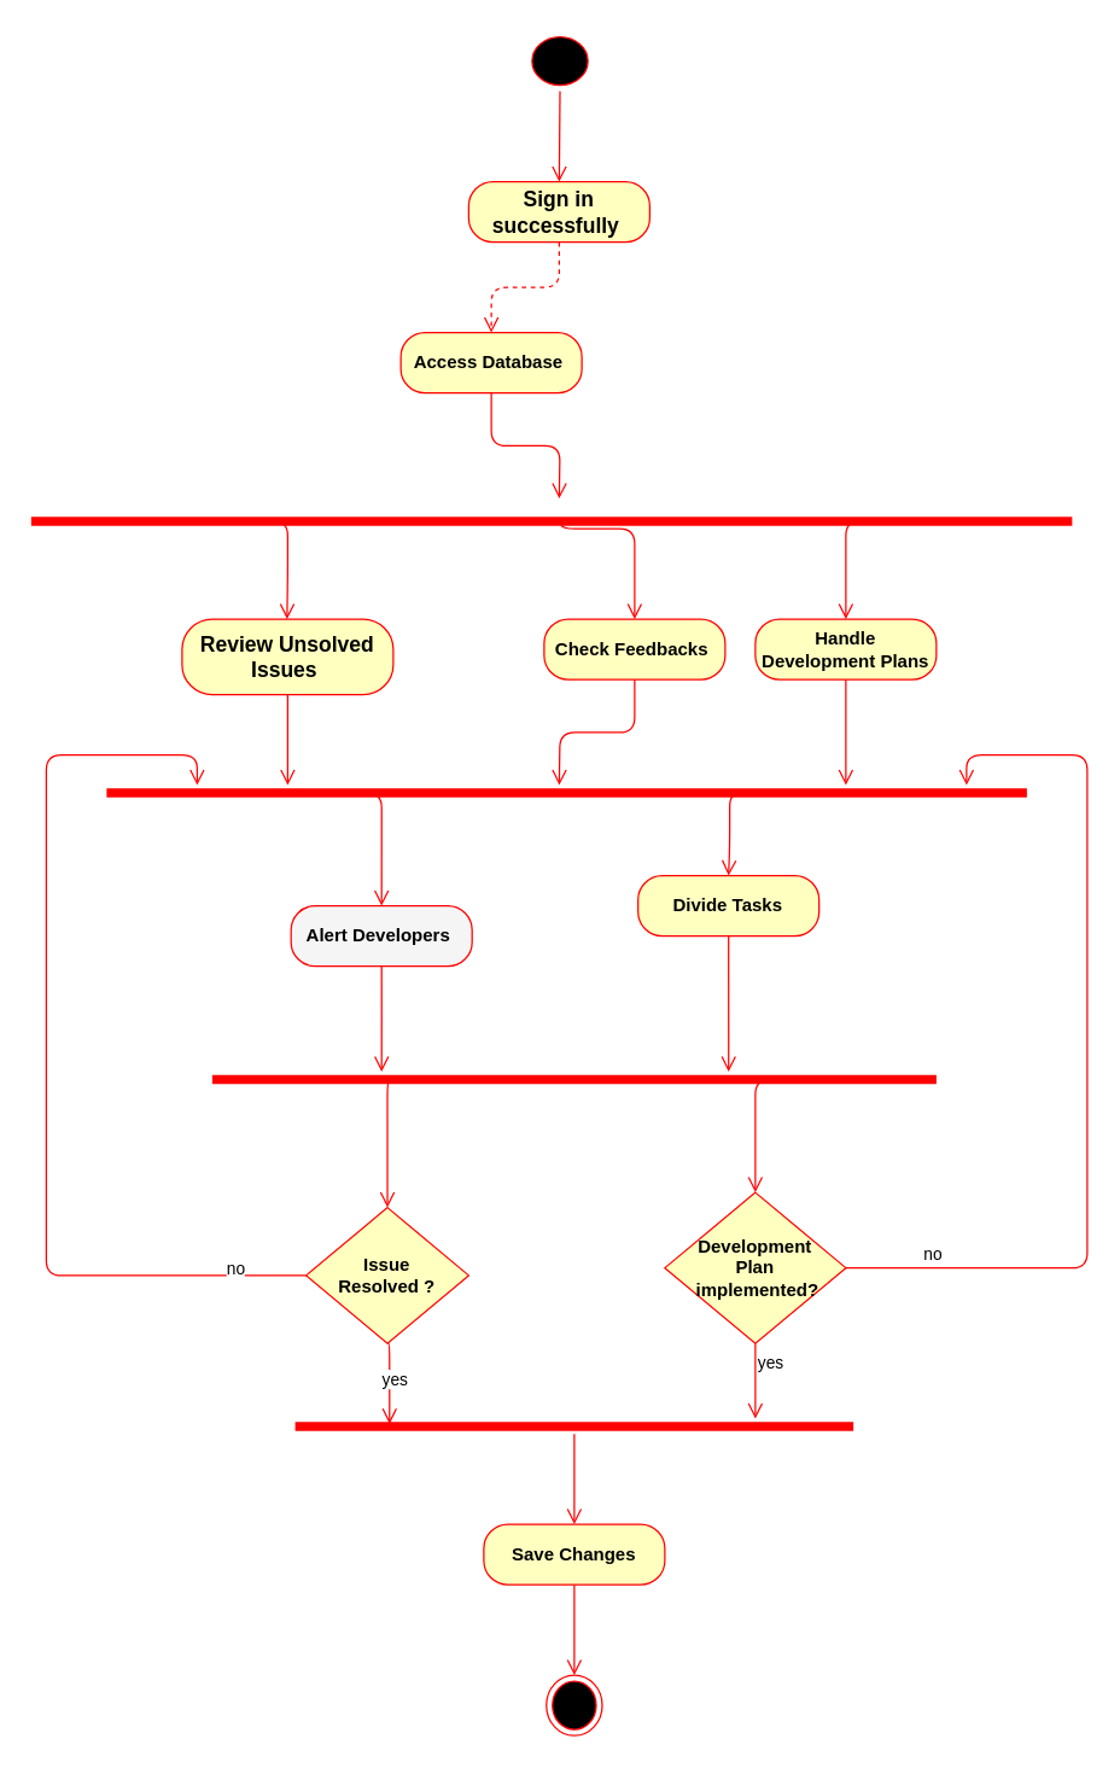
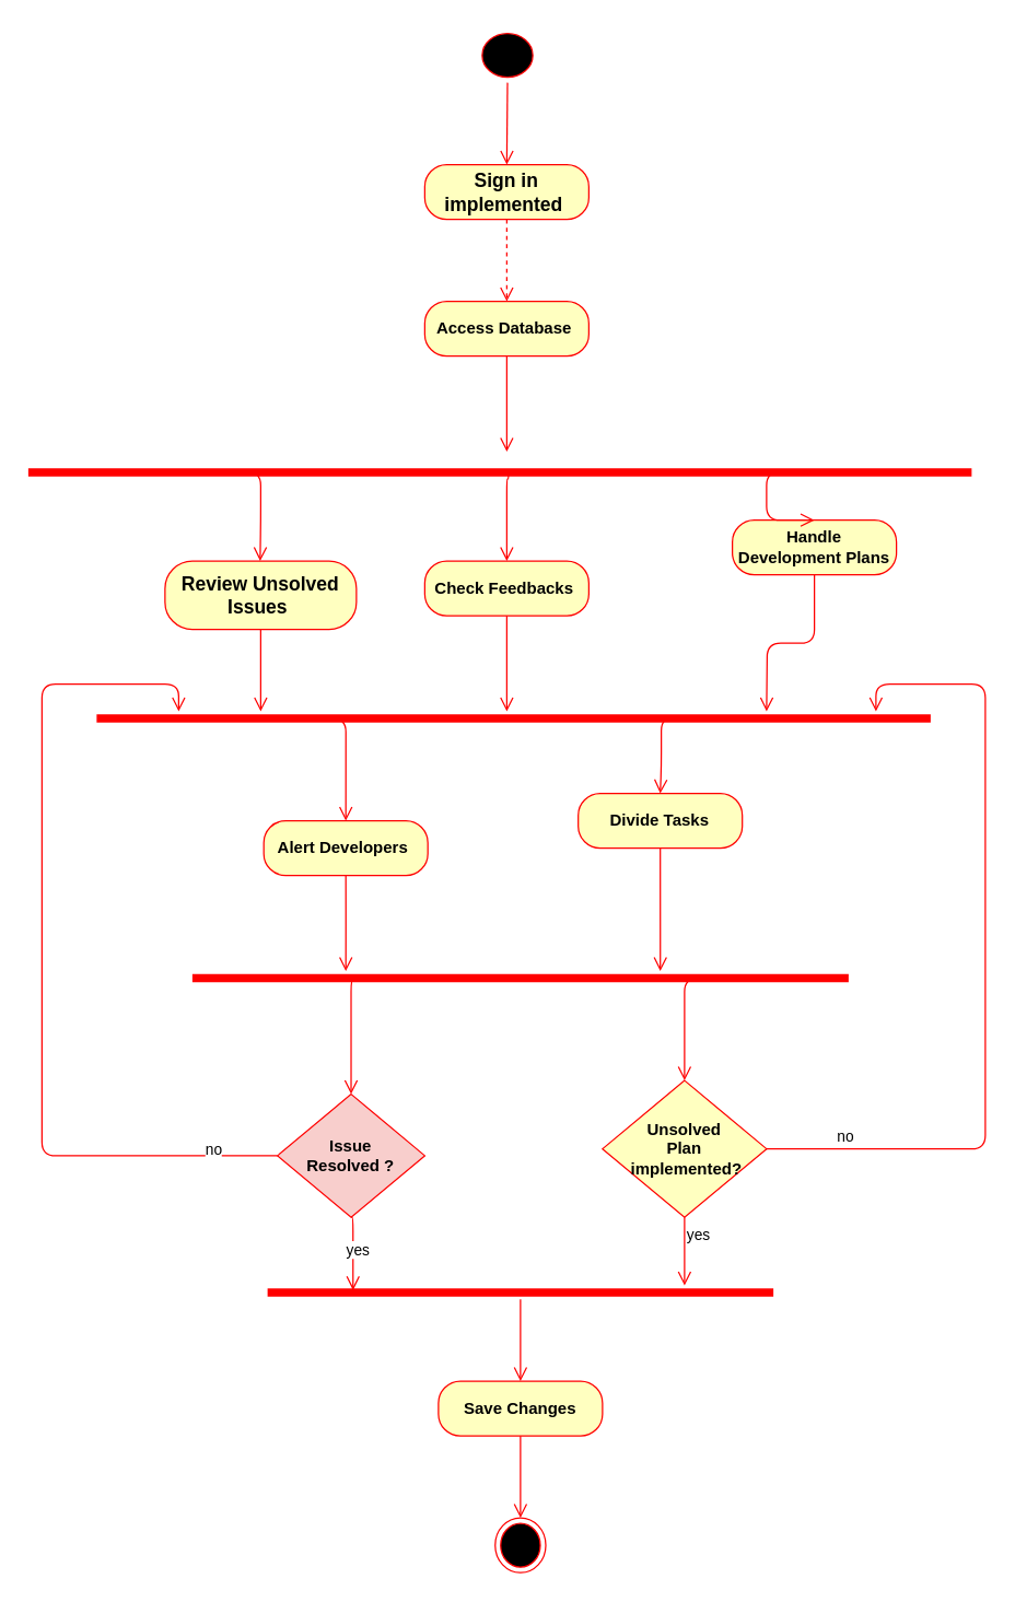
  <mxCell id="0" />
  <mxCell id="1" parent="0" />
  <mxCell id="2" value="" style="ellipse;html=1;shape=startState;fillColor=#000000;strokeColor=#ff0000;" vertex="1" parent="1"><mxGeometry x="348" y="20" width="45" height="40" as="geometry" /></mxCell>
  <mxCell id="3" value="" style="edgeStyle=orthogonalEdgeStyle;html=1;verticalAlign=bottom;endArrow=open;endSize=8;strokeColor=#ff0000;" edge="1" parent="1" source="2"><mxGeometry relative="1" as="geometry"><mxPoint x="370" y="120" as="targetPoint" /></mxGeometry></mxCell>
- <mxCell id="4" value="&lt;b&gt;&lt;font style=&quot;font-size: 14px&quot;&gt;Sign in successfully&amp;nbsp;&lt;/font&gt;&lt;/b&gt;" style="rounded=1;whiteSpace=wrap;html=1;arcSize=40;fontColor=#000000;fillColor=#ffffc0;strokeColor=#ff0000;" vertex="1" parent="1"><mxGeometry x="310" y="120" width="120" height="40" as="geometry" /></mxCell>
- <mxCell id="5" value="&lt;b&gt;Access Database&amp;nbsp;&lt;/b&gt;" style="rounded=1;whiteSpace=wrap;html=1;arcSize=40;fontColor=#000000;fillColor=#ffffc0;strokeColor=#ff0000;" vertex="1" parent="1"><mxGeometry x="265" y="220" width="120" height="40" as="geometry" /></mxCell>
+ <mxCell id="4" value="&lt;b&gt;&lt;font style=&quot;font-size: 14px&quot;&gt;Sign in implemented&amp;nbsp;&lt;/font&gt;&lt;/b&gt;" style="rounded=1;whiteSpace=wrap;html=1;arcSize=40;fontColor=#000000;fillColor=#ffffc0;strokeColor=#ff0000;" vertex="1" parent="1"><mxGeometry x="310" y="120" width="120" height="40" as="geometry" /></mxCell>
+ <mxCell id="5" value="&lt;b&gt;Access Database&amp;nbsp;&lt;/b&gt;" style="rounded=1;whiteSpace=wrap;html=1;arcSize=40;fontColor=#000000;fillColor=#ffffc0;strokeColor=#ff0000;" vertex="1" parent="1"><mxGeometry x="310" y="220" width="120" height="40" as="geometry" /></mxCell>
  <mxCell id="6" value="" style="edgeStyle=orthogonalEdgeStyle;html=1;verticalAlign=bottom;endArrow=open;endSize=8;strokeColor=#ff0000;" edge="1" parent="1" source="5"><mxGeometry relative="1" as="geometry"><mxPoint x="370" y="330" as="targetPoint" /></mxGeometry></mxCell>
  <mxCell id="7" value="" style="edgeStyle=orthogonalEdgeStyle;html=1;verticalAlign=bottom;endArrow=open;endSize=8;strokeColor=#ff0000;exitX=0.5;exitY=1;exitDx=0;exitDy=0;entryX=0.5;entryY=0;entryDx=0;entryDy=0;dashed=1;" edge="1" parent="1" source="4" target="5"><mxGeometry relative="1" as="geometry"><mxPoint x="-30" y="160" as="targetPoint" /></mxGeometry></mxCell>
  <mxCell id="8" value="&lt;b&gt;&lt;span style=&quot;font-size: 14px&quot;&gt;Review Unsolved Issues&lt;/span&gt;&lt;span style=&quot;font-size: 14px&quot;&gt;&amp;nbsp;&lt;/span&gt;&lt;/b&gt;" style="rounded=1;whiteSpace=wrap;html=1;arcSize=40;fontColor=#000000;fillColor=#ffffc0;strokeColor=#ff0000;" vertex="1" parent="1"><mxGeometry x="120" y="410" width="140" height="50" as="geometry" /></mxCell>
  <mxCell id="9" value="" style="edgeStyle=orthogonalEdgeStyle;html=1;verticalAlign=bottom;endArrow=open;endSize=8;strokeColor=#ff0000;entryX=0.5;entryY=0;entryDx=0;entryDy=0;exitX=0.212;exitY=0.465;exitDx=0;exitDy=0;exitPerimeter=0;" edge="1" parent="1" source="11"><mxGeometry relative="1" as="geometry"><mxPoint x="189.58" y="410" as="targetPoint" /><mxPoint x="189.58" y="350" as="sourcePoint" /><Array as="points"><mxPoint x="190" y="345" /><mxPoint x="190" y="380" /></Array></mxGeometry></mxCell>
  <mxCell id="10" value="" style="edgeStyle=orthogonalEdgeStyle;html=1;verticalAlign=bottom;endArrow=open;endSize=8;strokeColor=#ff0000;exitX=0.5;exitY=1;exitDx=0;exitDy=0;" edge="1" parent="1" source="8"><mxGeometry relative="1" as="geometry"><mxPoint x="190" y="520" as="targetPoint" /><mxPoint x="370" y="380" as="sourcePoint" /></mxGeometry></mxCell>
  <mxCell id="11" value="" style="shape=line;html=1;strokeWidth=6;strokeColor=#ff0000;" vertex="1" parent="1"><mxGeometry x="20" y="340" width="690" height="10" as="geometry" /></mxCell>
- <mxCell id="12" value="&lt;b&gt;Check Feedbacks&amp;nbsp;&lt;/b&gt;" style="rounded=1;whiteSpace=wrap;html=1;arcSize=40;fontColor=#000000;fillColor=#ffffc0;strokeColor=#ff0000;" vertex="1" parent="1"><mxGeometry x="360" y="410" width="120" height="40" as="geometry" /></mxCell>
+ <mxCell id="12" value="&lt;b&gt;Check Feedbacks&amp;nbsp;&lt;/b&gt;" style="rounded=1;whiteSpace=wrap;html=1;arcSize=40;fontColor=#000000;fillColor=#ffffc0;strokeColor=#ff0000;" vertex="1" parent="1"><mxGeometry x="310" y="410" width="120" height="40" as="geometry" /></mxCell>
  <mxCell id="13" value="" style="edgeStyle=orthogonalEdgeStyle;html=1;verticalAlign=bottom;endArrow=open;endSize=8;strokeColor=#ff0000;" edge="1" source="12" parent="1"><mxGeometry relative="1" as="geometry"><mxPoint x="370" y="520" as="targetPoint" /></mxGeometry></mxCell>
  <mxCell id="14" value="" style="edgeStyle=orthogonalEdgeStyle;html=1;verticalAlign=bottom;endArrow=open;endSize=8;strokeColor=#ff0000;entryX=0.5;entryY=0;entryDx=0;entryDy=0;exitX=0.509;exitY=0.405;exitDx=0;exitDy=0;exitPerimeter=0;" edge="1" source="11" parent="1" target="12"><mxGeometry relative="1" as="geometry"><mxPoint x="10" y="320" as="targetPoint" /><mxPoint x="370" y="350" as="sourcePoint" /><Array as="points"><mxPoint x="371" y="350" /></Array></mxGeometry></mxCell>
- <mxCell id="15" value="&lt;b&gt;Handle Development Plans&lt;/b&gt;" style="rounded=1;whiteSpace=wrap;html=1;arcSize=40;fontColor=#000000;fillColor=#ffffc0;strokeColor=#ff0000;" vertex="1" parent="1"><mxGeometry x="500" y="410" width="120" height="40" as="geometry" /></mxCell>
+ <mxCell id="15" value="&lt;b&gt;Handle Development Plans&lt;/b&gt;" style="rounded=1;whiteSpace=wrap;html=1;arcSize=40;fontColor=#000000;fillColor=#ffffc0;strokeColor=#ff0000;" vertex="1" parent="1"><mxGeometry x="535" y="380" width="120" height="40" as="geometry" /></mxCell>
  <mxCell id="16" value="" style="edgeStyle=orthogonalEdgeStyle;html=1;verticalAlign=bottom;endArrow=open;endSize=8;strokeColor=#ff0000;" edge="1" source="15" parent="1"><mxGeometry relative="1" as="geometry"><mxPoint x="560" y="520" as="targetPoint" /></mxGeometry></mxCell>
  <mxCell id="17" value="" style="edgeStyle=orthogonalEdgeStyle;html=1;verticalAlign=bottom;endArrow=open;endSize=8;strokeColor=#ff0000;entryX=0.5;entryY=0;entryDx=0;entryDy=0;exitX=0.82;exitY=0.465;exitDx=0;exitDy=0;exitPerimeter=0;" edge="1" source="11" parent="1" target="15"><mxGeometry relative="1" as="geometry"><mxPoint x="80" y="270" as="targetPoint" /><mxPoint x="560" y="350" as="sourcePoint" /><Array as="points"><mxPoint x="560" y="345" /></Array></mxGeometry></mxCell>
  <mxCell id="18" value="" style="shape=line;html=1;strokeWidth=6;strokeColor=#ff0000;" vertex="1" parent="1"><mxGeometry x="70" y="520" width="610" height="10" as="geometry" /></mxCell>
  <mxCell id="19" value="" style="edgeStyle=orthogonalEdgeStyle;html=1;verticalAlign=bottom;endArrow=open;endSize=8;strokeColor=#ff0000;entryX=0.5;entryY=0;entryDx=0;entryDy=0;exitX=0.25;exitY=0.5;exitDx=0;exitDy=0;exitPerimeter=0;" edge="1" parent="1" source="18" target="21"><mxGeometry relative="1" as="geometry"><mxPoint x="372.25" y="410" as="targetPoint" /><mxPoint x="372.25" y="350" as="sourcePoint" /><Array as="points"><mxPoint x="252.25" y="525" /></Array></mxGeometry></mxCell>
  <mxCell id="20" value="" style="edgeStyle=orthogonalEdgeStyle;html=1;verticalAlign=bottom;endArrow=open;endSize=8;strokeColor=#ff0000;entryX=0.5;entryY=0;entryDx=0;entryDy=0;exitX=0.767;exitY=0.405;exitDx=0;exitDy=0;exitPerimeter=0;" edge="1" parent="1" source="18" target="23"><mxGeometry relative="1" as="geometry"><mxPoint x="481.83" y="590" as="targetPoint" /><mxPoint x="481.83" y="530" as="sourcePoint" /><Array as="points"><mxPoint x="483" y="524" /><mxPoint x="483" y="560" /><mxPoint x="482" y="560" /></Array></mxGeometry></mxCell>
- <mxCell id="21" value="&lt;b&gt;Alert Developers&amp;nbsp;&lt;/b&gt;" style="rounded=1;whiteSpace=wrap;html=1;arcSize=40;fontColor=#000000;fillColor=#f5f5f5;strokeColor=#ff0000;" vertex="1" parent="1"><mxGeometry x="192.25" y="600" width="120" height="40" as="geometry" /></mxCell>
+ <mxCell id="21" value="&lt;b&gt;Alert Developers&amp;nbsp;&lt;/b&gt;" style="rounded=1;whiteSpace=wrap;html=1;arcSize=40;fontColor=#000000;fillColor=#ffffc0;strokeColor=#ff0000;" vertex="1" parent="1"><mxGeometry x="192.25" y="600" width="120" height="40" as="geometry" /></mxCell>
  <mxCell id="22" value="" style="edgeStyle=orthogonalEdgeStyle;html=1;verticalAlign=bottom;endArrow=open;endSize=8;strokeColor=#ff0000;exitX=0.5;exitY=1;exitDx=0;exitDy=0;" edge="1" parent="1" source="21"><mxGeometry relative="1" as="geometry"><mxPoint x="252.25" y="710" as="targetPoint" /></mxGeometry></mxCell>
  <mxCell id="23" value="&lt;b&gt;Divide Tasks&lt;/b&gt;" style="rounded=1;whiteSpace=wrap;html=1;arcSize=40;fontColor=#000000;fillColor=#ffffc0;strokeColor=#ff0000;" vertex="1" parent="1"><mxGeometry x="422.25" y="580" width="120" height="40" as="geometry" /></mxCell>
  <mxCell id="24" value="" style="edgeStyle=orthogonalEdgeStyle;html=1;verticalAlign=bottom;endArrow=open;endSize=8;strokeColor=#ff0000;exitX=0.5;exitY=1;exitDx=0;exitDy=0;" edge="1" parent="1" source="23"><mxGeometry relative="1" as="geometry"><mxPoint x="482.25" y="710" as="targetPoint" /><Array as="points"><mxPoint x="482.25" y="700" /></Array></mxGeometry></mxCell>
  <mxCell id="25" value="" style="shape=line;html=1;strokeWidth=6;strokeColor=#ff0000;" vertex="1" parent="1"><mxGeometry x="140" y="710" width="480" height="10" as="geometry" /></mxCell>
  <mxCell id="26" value="" style="edgeStyle=orthogonalEdgeStyle;html=1;verticalAlign=bottom;endArrow=open;endSize=8;strokeColor=#ff0000;exitX=0.25;exitY=0.5;exitDx=0;exitDy=0;exitPerimeter=0;entryX=0.5;entryY=0;entryDx=0;entryDy=0;" edge="1" parent="1" source="25" target="27"><mxGeometry relative="1" as="geometry"><mxPoint x="367" y="780" as="targetPoint" /><Array as="points"><mxPoint x="257" y="715" /></Array></mxGeometry></mxCell>
- <mxCell id="27" value="&lt;b&gt;Issue &lt;br&gt;Resolved ?&lt;/b&gt;" style="rhombus;whiteSpace=wrap;html=1;fillColor=#ffffc0;strokeColor=#ff0000;" vertex="1" parent="1"><mxGeometry x="202.25" y="800" width="107.75" height="90" as="geometry" /></mxCell>
- <mxCell id="28" value="&lt;b&gt;Development &lt;br&gt;Plan&lt;br&gt;&amp;nbsp;implemented?&lt;/b&gt;" style="rhombus;whiteSpace=wrap;html=1;fillColor=#ffffc0;strokeColor=#ff0000;" vertex="1" parent="1"><mxGeometry x="440" y="790" width="120" height="100" as="geometry" /></mxCell>
+ <mxCell id="27" value="&lt;b&gt;Issue &lt;br&gt;Resolved ?&lt;/b&gt;" style="rhombus;whiteSpace=wrap;html=1;fillColor=#f8cecc;strokeColor=#ff0000;" vertex="1" parent="1"><mxGeometry x="202.25" y="800" width="107.75" height="90" as="geometry" /></mxCell>
+ <mxCell id="28" value="&lt;b&gt;Unsolved &lt;br&gt;Plan&lt;br&gt;&amp;nbsp;implemented?&lt;/b&gt;" style="rhombus;whiteSpace=wrap;html=1;fillColor=#ffffc0;strokeColor=#ff0000;" vertex="1" parent="1"><mxGeometry x="440" y="790" width="120" height="100" as="geometry" /></mxCell>
  <mxCell id="29" value="no" style="edgeStyle=orthogonalEdgeStyle;html=1;align=left;verticalAlign=bottom;endArrow=open;endSize=8;strokeColor=#ff0000;" edge="1" source="28" parent="1" target="18"><mxGeometry x="-0.833" relative="1" as="geometry"><mxPoint x="640" y="480" as="targetPoint" /><Array as="points"><mxPoint x="720" y="840" /><mxPoint x="720" y="500" /><mxPoint x="640" y="500" /></Array><mxPoint as="offset" /></mxGeometry></mxCell>
  <mxCell id="30" value="yes" style="edgeStyle=orthogonalEdgeStyle;html=1;align=left;verticalAlign=top;endArrow=open;endSize=8;strokeColor=#ff0000;" edge="1" source="28" parent="1"><mxGeometry x="-1" relative="1" as="geometry"><mxPoint x="500" y="940" as="targetPoint" /></mxGeometry></mxCell>
  <mxCell id="31" value="" style="edgeStyle=orthogonalEdgeStyle;html=1;verticalAlign=bottom;endArrow=open;endSize=8;strokeColor=#ff0000;exitX=0.25;exitY=0.5;exitDx=0;exitDy=0;exitPerimeter=0;entryX=0.5;entryY=0;entryDx=0;entryDy=0;" edge="1" parent="1" target="28"><mxGeometry relative="1" as="geometry"><mxPoint x="520" y="790" as="targetPoint" /><mxPoint x="522.75" y="715" as="sourcePoint" /><Array as="points"><mxPoint x="500" y="715" /><mxPoint x="500" y="790" /></Array></mxGeometry></mxCell>
  <mxCell id="32" value="no" style="edgeStyle=orthogonalEdgeStyle;html=1;align=left;verticalAlign=bottom;endArrow=open;endSize=8;strokeColor=#ff0000;exitX=0;exitY=0.5;exitDx=0;exitDy=0;" edge="1" parent="1" source="27" target="18"><mxGeometry x="-0.831" y="5" relative="1" as="geometry"><mxPoint x="100" y="520" as="targetPoint" /><mxPoint x="570" y="850" as="sourcePoint" /><Array as="points"><mxPoint x="30" y="845" /><mxPoint x="30" y="500" /><mxPoint x="130" y="500" /></Array><mxPoint as="offset" /></mxGeometry></mxCell>
  <mxCell id="33" value="yes" style="edgeStyle=orthogonalEdgeStyle;html=1;align=left;verticalAlign=top;endArrow=open;endSize=8;strokeColor=#ff0000;exitX=0.5;exitY=1;exitDx=0;exitDy=0;entryX=0.169;entryY=0.344;entryDx=0;entryDy=0;entryPerimeter=0;" edge="1" parent="1" source="27" target="34"><mxGeometry x="-0.573" y="-7" relative="1" as="geometry"><mxPoint x="257" y="940" as="targetPoint" /><mxPoint x="253.125" y="890" as="sourcePoint" /><Array as="points"><mxPoint x="258" y="890" /></Array><mxPoint as="offset" /></mxGeometry></mxCell>
  <mxCell id="34" value="" style="shape=line;html=1;strokeWidth=6;strokeColor=#ff0000;" vertex="1" parent="1"><mxGeometry x="195" y="940" width="370" height="10" as="geometry" /></mxCell>
  <mxCell id="35" value="" style="edgeStyle=orthogonalEdgeStyle;html=1;verticalAlign=bottom;endArrow=open;endSize=8;strokeColor=#ff0000;" edge="1" source="34" parent="1"><mxGeometry relative="1" as="geometry"><mxPoint x="380" y="1010" as="targetPoint" /></mxGeometry></mxCell>
  <mxCell id="36" value="&lt;b&gt;Save Changes&lt;/b&gt;" style="rounded=1;whiteSpace=wrap;html=1;arcSize=40;fontColor=#000000;fillColor=#ffffc0;strokeColor=#ff0000;" vertex="1" parent="1"><mxGeometry x="320" y="1010" width="120" height="40" as="geometry" /></mxCell>
  <mxCell id="37" value="" style="edgeStyle=orthogonalEdgeStyle;html=1;verticalAlign=bottom;endArrow=open;endSize=8;strokeColor=#ff0000;" edge="1" source="36" parent="1"><mxGeometry relative="1" as="geometry"><mxPoint x="380" y="1110" as="targetPoint" /></mxGeometry></mxCell>
  <mxCell id="38" value="" style="ellipse;html=1;shape=endState;fillColor=#000000;strokeColor=#ff0000;" vertex="1" parent="1"><mxGeometry x="361.5" y="1110" width="37" height="40" as="geometry" /></mxCell>
